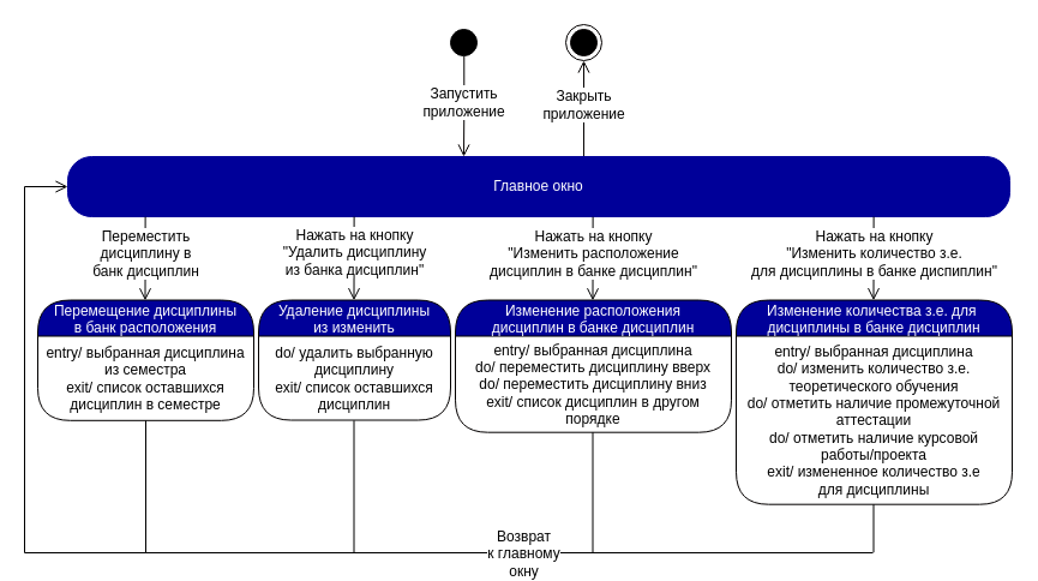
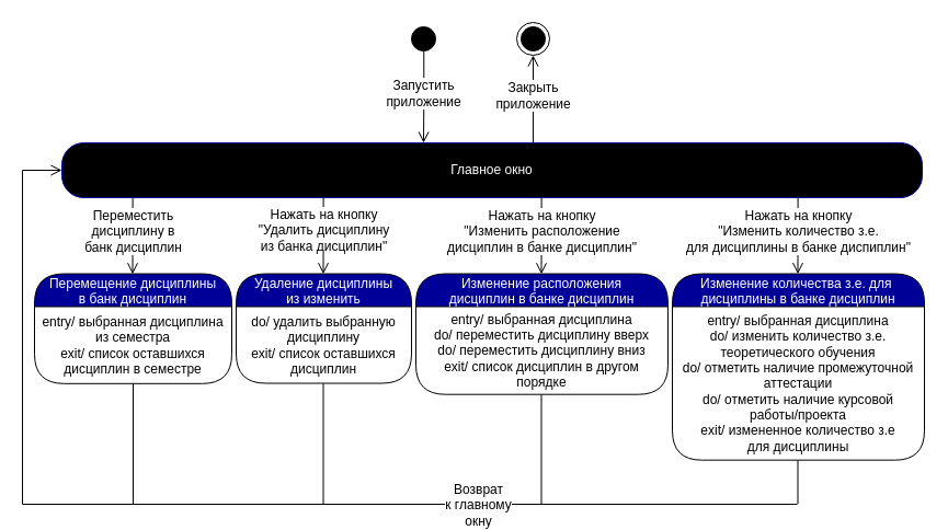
  <mxCell id="0" />
  <mxCell id="1" parent="0" />
  <mxCell id="2" value="" style="ellipse;html=1;shape=startState;fillColor=#000000;strokeColor=#000000;fontColor=#000099;" parent="1" vertex="1"><mxGeometry x="371" y="20" width="30" height="30" as="geometry" /></mxCell>
  <mxCell id="3" value="&lt;font style=&quot;font-size: 12px&quot;&gt;Запустить &lt;br&gt;приложение&lt;/font&gt;" style="edgeStyle=orthogonalEdgeStyle;html=1;verticalAlign=bottom;endArrow=open;endSize=8;strokeColor=#030000;rounded=0;exitX=0.509;exitY=0.876;exitDx=0;exitDy=0;exitPerimeter=0;spacingBottom=-14;fontSize=10;" parent="1" source="2" edge="1"><mxGeometry relative="1" as="geometry"><mxPoint x="386" y="130" as="targetPoint" /><mxPoint x="356" y="90" as="sourcePoint" /></mxGeometry></mxCell>
  <mxCell id="4" value="&lt;font style=&quot;font-size: 12px&quot;&gt;Закрыть&lt;br&gt;приложение&lt;/font&gt;" style="edgeStyle=orthogonalEdgeStyle;html=1;verticalAlign=bottom;endArrow=open;endSize=8;strokeColor=#030000;rounded=0;spacingBottom=-14;fontSize=10;entryX=0.5;entryY=1;entryDx=0;entryDy=0;exitX=0.781;exitY=0;exitDx=0;exitDy=0;exitPerimeter=0;" parent="1" target="5" edge="1"><mxGeometry relative="1" as="geometry"><mxPoint x="581" y="100" as="targetPoint" /><mxPoint x="485.96" y="130" as="sourcePoint" /><Array as="points"><mxPoint x="486" y="90" /><mxPoint x="486" y="90" /></Array></mxGeometry></mxCell>
  <mxCell id="5" value="" style="ellipse;html=1;shape=endState;fillColor=#000000;strokeColor=#030000;" parent="1" vertex="1"><mxGeometry x="471" y="20" width="30" height="30" as="geometry" /></mxCell>
- <mxCell id="6" value="Главное окно" style="rounded=1;whiteSpace=wrap;html=1;arcSize=40;fontColor=#FFFFFF;fillColor=#000099;strokeColor=#000099;" parent="1" vertex="1"><mxGeometry x="56" y="130" width="785" height="50" as="geometry" /></mxCell>
+ <mxCell id="6" value="Главное окно" style="rounded=1;whiteSpace=wrap;html=1;arcSize=40;fontColor=#FFFFFF;fillColor=#000000;strokeColor=#000099;" parent="1" vertex="1"><mxGeometry x="56" y="130" width="785" height="50" as="geometry" /></mxCell>
  <mxCell id="7" value="" style="edgeStyle=orthogonalEdgeStyle;html=1;verticalAlign=bottom;endArrow=open;endSize=8;strokeColor=#000000;rounded=0;fontSize=10;exitX=0.097;exitY=1.006;exitDx=0;exitDy=0;exitPerimeter=0;entryX=0.154;entryY=0;entryDx=0;entryDy=0;entryPerimeter=0;" parent="1" edge="1"><mxGeometry relative="1" as="geometry"><mxPoint x="294.503" y="249.7" as="targetPoint" /><mxPoint x="294.61" y="180" as="sourcePoint" /><Array as="points"><mxPoint x="294.44" y="189.7" /></Array></mxGeometry></mxCell>
  <mxCell id="8" value="Нажать на кнопку&lt;br&gt;&quot;Удалить дисциплину &lt;br&gt;из банка дисциплин&quot;" style="edgeLabel;html=1;align=center;verticalAlign=middle;resizable=0;points=[];fontSize=12;" parent="7" vertex="1" connectable="0"><mxGeometry x="-0.252" y="2" relative="1" as="geometry"><mxPoint x="-2" y="3" as="offset" /></mxGeometry></mxCell>
  <mxCell id="9" value="Удаление дисциплины &#10;из изменить" style="swimlane;fontStyle=0;align=center;verticalAlign=middle;childLayout=stackLayout;horizontal=1;startSize=30;horizontalStack=0;resizeParent=0;resizeLast=1;container=0;fontColor=#FFFFFF;collapsible=0;rounded=1;arcSize=30;strokeColor=#030000;fillColor=#000099;swimlaneFillColor=#FFFFFF;dropTarget=0;fontSize=12;" parent="1" vertex="1"><mxGeometry x="215" y="249.52" width="160" height="100" as="geometry" /></mxCell>
  <mxCell id="10" value="do/ удалить выбранную дисциплину&lt;br&gt;exit/ список оставшихся дисциплин" style="text;html=1;strokeColor=none;fillColor=none;align=center;verticalAlign=middle;spacingLeft=4;spacingRight=4;whiteSpace=wrap;overflow=hidden;rotatable=0;fontColor=#000000;fontSize=12;" parent="9" vertex="1"><mxGeometry y="30" width="160" height="70" as="geometry" /></mxCell>
  <mxCell id="11" value="" style="edgeStyle=orthogonalEdgeStyle;html=1;verticalAlign=bottom;endArrow=none;endSize=8;strokeColor=#000000;rounded=0;fontSize=10;exitX=0.5;exitY=1;exitDx=0;exitDy=0;endFill=0;" parent="1" edge="1"><mxGeometry relative="1" as="geometry"><mxPoint x="294.5" y="460" as="targetPoint" /><mxPoint x="294.08" y="349.82" as="sourcePoint" /><Array as="points"><mxPoint x="294.5" y="460" /></Array></mxGeometry></mxCell>
  <mxCell id="12" value="" style="edgeStyle=orthogonalEdgeStyle;html=1;verticalAlign=bottom;endArrow=open;endSize=8;strokeColor=#000000;rounded=0;fontSize=10;exitX=0.097;exitY=1.006;exitDx=0;exitDy=0;exitPerimeter=0;entryX=0.154;entryY=0;entryDx=0;entryDy=0;entryPerimeter=0;" parent="1" edge="1"><mxGeometry relative="1" as="geometry"><mxPoint x="493.503" y="249.82" as="targetPoint" /><mxPoint x="493.61" y="180.12" as="sourcePoint" /><Array as="points"><mxPoint x="493.44" y="189.82" /></Array></mxGeometry></mxCell>
  <mxCell id="13" value="Нажать на кнопку&lt;br&gt;&quot;Изменить расположение&lt;br&gt;дисциплин в банке дисциплин&quot;" style="edgeLabel;html=1;align=center;verticalAlign=middle;resizable=0;points=[];fontSize=12;labelBackgroundColor=default;" parent="12" vertex="1" connectable="0"><mxGeometry x="-0.252" y="2" relative="1" as="geometry"><mxPoint x="-2" y="4" as="offset" /></mxGeometry></mxCell>
  <mxCell id="14" value="Изменение расположения &#10;дисциплин в банке дисциплин" style="swimlane;fontStyle=0;align=center;verticalAlign=middle;childLayout=stackLayout;horizontal=1;startSize=30;horizontalStack=0;resizeParent=0;resizeLast=1;container=0;fontColor=#FFFFFF;collapsible=0;rounded=1;arcSize=30;strokeColor=#030000;fillColor=#000099;swimlaneFillColor=#FFFFFF;dropTarget=0;fontSize=12;" parent="1" vertex="1"><mxGeometry x="379" y="249.52" width="230" height="110.18" as="geometry" /></mxCell>
  <mxCell id="15" value="entry/ выбранная дисциплина&lt;br&gt;do/ переместить дисциплину вверх&lt;br&gt;do/ переместить дисциплину вниз&lt;br&gt;exit/ список дисциплин в другом порядке" style="text;html=1;strokeColor=none;fillColor=none;align=center;verticalAlign=middle;spacingLeft=4;spacingRight=4;whiteSpace=wrap;overflow=hidden;rotatable=0;fontColor=#000000;fontSize=12;" parent="14" vertex="1"><mxGeometry y="30" width="230" height="80.18" as="geometry" /></mxCell>
  <mxCell id="16" value="" style="edgeStyle=orthogonalEdgeStyle;html=1;verticalAlign=bottom;endArrow=none;endSize=8;strokeColor=#000000;rounded=0;fontSize=10;endFill=0;" parent="1" edge="1"><mxGeometry relative="1" as="geometry"><mxPoint x="493.5" y="459.82" as="targetPoint" /><mxPoint x="493.5" y="359.7" as="sourcePoint" /><Array as="points"><mxPoint x="493.5" y="459.82" /></Array></mxGeometry></mxCell>
  <mxCell id="17" value="" style="edgeStyle=orthogonalEdgeStyle;html=1;verticalAlign=bottom;endArrow=open;endSize=8;strokeColor=#000000;rounded=0;fontSize=10;exitX=0.097;exitY=1.006;exitDx=0;exitDy=0;exitPerimeter=0;entryX=0.154;entryY=0;entryDx=0;entryDy=0;entryPerimeter=0;" parent="1" edge="1"><mxGeometry relative="1" as="geometry"><mxPoint x="727.503" y="249.7" as="targetPoint" /><mxPoint x="727.61" y="180" as="sourcePoint" /><Array as="points"><mxPoint x="727.44" y="189.7" /></Array></mxGeometry></mxCell>
  <mxCell id="18" value="Нажать на кнопку&lt;br&gt;&quot;Изменить количество з.е.&lt;br&gt;для дисциплины в банке диспиплин&quot;" style="edgeLabel;html=1;align=center;verticalAlign=middle;resizable=0;points=[];fontSize=12;labelBackgroundColor=default;" parent="17" vertex="1" connectable="0"><mxGeometry x="-0.252" y="2" relative="1" as="geometry"><mxPoint x="-2" y="4" as="offset" /></mxGeometry></mxCell>
  <mxCell id="19" value="Изменение количества з.е. для &#10;дисциплины в банке дисциплин" style="swimlane;fontStyle=0;align=center;verticalAlign=middle;childLayout=stackLayout;horizontal=1;startSize=30;horizontalStack=0;resizeParent=0;resizeLast=1;container=0;fontColor=#FFFFFF;collapsible=0;rounded=1;arcSize=30;strokeColor=#030000;fillColor=#000099;swimlaneFillColor=#FFFFFF;dropTarget=0;fontSize=12;" parent="1" vertex="1"><mxGeometry x="613" y="249.52" width="230" height="170.18" as="geometry" /></mxCell>
  <mxCell id="20" value="entry/ выбранная дисциплина&lt;br&gt;do/ изменить количество з.е. теоретического обучения&lt;br&gt;do/ отметить наличие промежуточной аттестации&lt;br&gt;do/ отметить наличие курсовой работы/проекта&lt;br&gt;exit/ измененное количество з.е&lt;br&gt;для дисциплины" style="text;html=1;strokeColor=none;fillColor=none;align=center;verticalAlign=middle;spacingLeft=4;spacingRight=4;whiteSpace=wrap;overflow=hidden;rotatable=0;fontColor=#000000;fontSize=12;" parent="19" vertex="1"><mxGeometry y="30" width="230" height="140.18" as="geometry" /></mxCell>
  <mxCell id="21" value="" style="edgeStyle=orthogonalEdgeStyle;html=1;verticalAlign=bottom;endArrow=none;endSize=8;strokeColor=#000000;rounded=0;fontSize=10;endFill=0;" parent="1" edge="1"><mxGeometry relative="1" as="geometry"><mxPoint x="727.5" y="459.7" as="targetPoint" /><mxPoint x="727.5" y="419.7" as="sourcePoint" /><Array as="points"><mxPoint x="727.5" y="459.7" /></Array></mxGeometry></mxCell>
  <mxCell id="22" value="" style="edgeStyle=orthogonalEdgeStyle;html=1;verticalAlign=bottom;endArrow=open;endSize=8;strokeColor=#000000;rounded=0;fontSize=10;entryX=0;entryY=0.5;entryDx=0;entryDy=0;" parent="1" edge="1" target="6"><mxGeometry relative="1" as="geometry"><mxPoint x="50" y="155" as="targetPoint" /><mxPoint x="727" y="460" as="sourcePoint" /><Array as="points"><mxPoint x="20" y="460" /><mxPoint x="20" y="155" /></Array></mxGeometry></mxCell>
  <mxCell id="23" value="&lt;span style=&quot;font-family: &amp;#34;helvetica&amp;#34;&quot;&gt;Возврат&lt;/span&gt;&lt;br style=&quot;background-color: rgb(248 , 249 , 250) ; font-family: &amp;#34;helvetica&amp;#34;&quot;&gt;&lt;span style=&quot;font-family: &amp;#34;helvetica&amp;#34;&quot;&gt;к главному&lt;/span&gt;&lt;br style=&quot;background-color: rgb(248 , 249 , 250) ; font-family: &amp;#34;helvetica&amp;#34;&quot;&gt;&lt;span style=&quot;font-family: &amp;#34;helvetica&amp;#34;&quot;&gt;окну&lt;/span&gt;" style="edgeLabel;html=1;align=center;verticalAlign=middle;resizable=0;points=[];fontSize=12;" vertex="1" connectable="0" parent="22"><mxGeometry x="-0.375" y="4" relative="1" as="geometry"><mxPoint x="36" y="-4" as="offset" /></mxGeometry></mxCell>
  <mxCell id="24" value="" style="edgeStyle=orthogonalEdgeStyle;html=1;verticalAlign=bottom;endArrow=open;endSize=8;strokeColor=#000000;rounded=0;fontSize=10;exitX=0.097;exitY=1.006;exitDx=0;exitDy=0;exitPerimeter=0;entryX=0.154;entryY=0;entryDx=0;entryDy=0;entryPerimeter=0;" parent="1" edge="1"><mxGeometry relative="1" as="geometry"><mxPoint x="120.503" y="249.82" as="targetPoint" /><mxPoint x="120.61" y="180.12" as="sourcePoint" /><Array as="points"><mxPoint x="120.44" y="189.82" /></Array></mxGeometry></mxCell>
  <mxCell id="25" value="Переместить&lt;br&gt;дисциплину в&lt;br&gt;банк дисциплин" style="edgeLabel;html=1;align=center;verticalAlign=middle;resizable=0;points=[];fontSize=12;" parent="24" vertex="1" connectable="0"><mxGeometry x="-0.252" y="2" relative="1" as="geometry"><mxPoint x="-2" y="4" as="offset" /></mxGeometry></mxCell>
- <mxCell id="26" value="Перемещение дисциплины &#10;в банк расположения" style="swimlane;fontStyle=0;align=center;verticalAlign=middle;childLayout=stackLayout;horizontal=1;startSize=30;horizontalStack=0;resizeParent=0;resizeLast=1;container=0;fontColor=#FFFFFF;collapsible=0;rounded=1;arcSize=30;strokeColor=#030000;fillColor=#000099;swimlaneFillColor=#FFFFFF;dropTarget=0;fontSize=12;" parent="1" vertex="1"><mxGeometry x="31" y="249.52" width="180" height="100.3" as="geometry" /></mxCell>
+ <mxCell id="26" value="Перемещение дисциплины &#10;в банк дисциплин" style="swimlane;fontStyle=0;align=center;verticalAlign=middle;childLayout=stackLayout;horizontal=1;startSize=30;horizontalStack=0;resizeParent=0;resizeLast=1;container=0;fontColor=#FFFFFF;collapsible=0;rounded=1;arcSize=30;strokeColor=#030000;fillColor=#000099;swimlaneFillColor=#FFFFFF;dropTarget=0;fontSize=12;" parent="1" vertex="1"><mxGeometry x="31" y="249.52" width="180" height="100.3" as="geometry" /></mxCell>
  <mxCell id="27" value="entry/ выбранная дисциплина из семестра&lt;br&gt;exit/ список оставшихся&lt;br&gt;дисциплин в семестре" style="text;html=1;strokeColor=none;fillColor=none;align=center;verticalAlign=middle;spacingLeft=4;spacingRight=4;whiteSpace=wrap;overflow=hidden;rotatable=0;fontColor=#000000;fontSize=12;" parent="26" vertex="1"><mxGeometry y="30" width="180" height="70.3" as="geometry" /></mxCell>
  <mxCell id="28" value="" style="edgeStyle=orthogonalEdgeStyle;html=1;verticalAlign=bottom;endArrow=none;endSize=8;strokeColor=#000000;rounded=0;fontSize=10;endFill=0;exitX=0.5;exitY=1;exitDx=0;exitDy=0;" parent="1" source="27" edge="1"><mxGeometry relative="1" as="geometry"><mxPoint x="136" y="460" as="targetPoint" /><mxPoint x="131" y="469.88" as="sourcePoint" /><Array as="points"><mxPoint x="136" y="460" /></Array></mxGeometry></mxCell>
